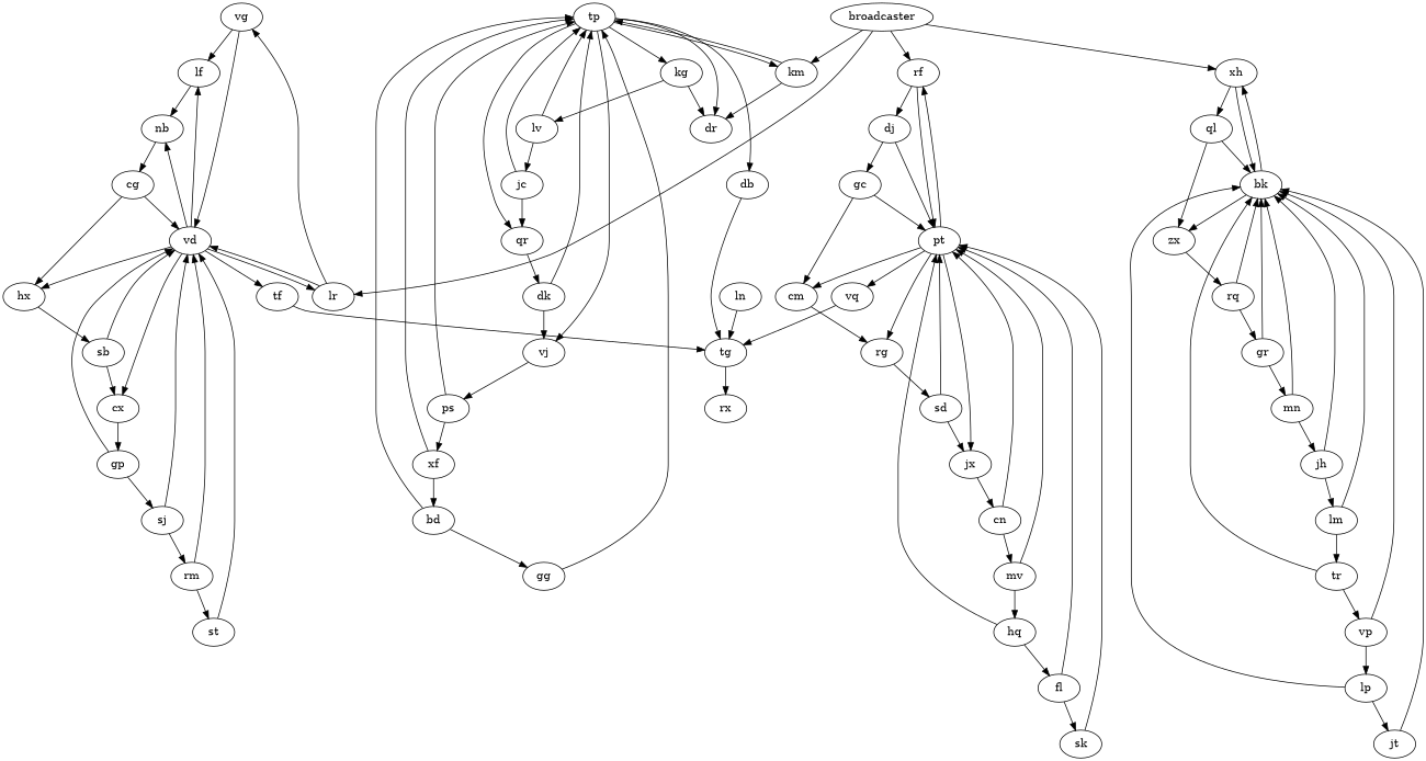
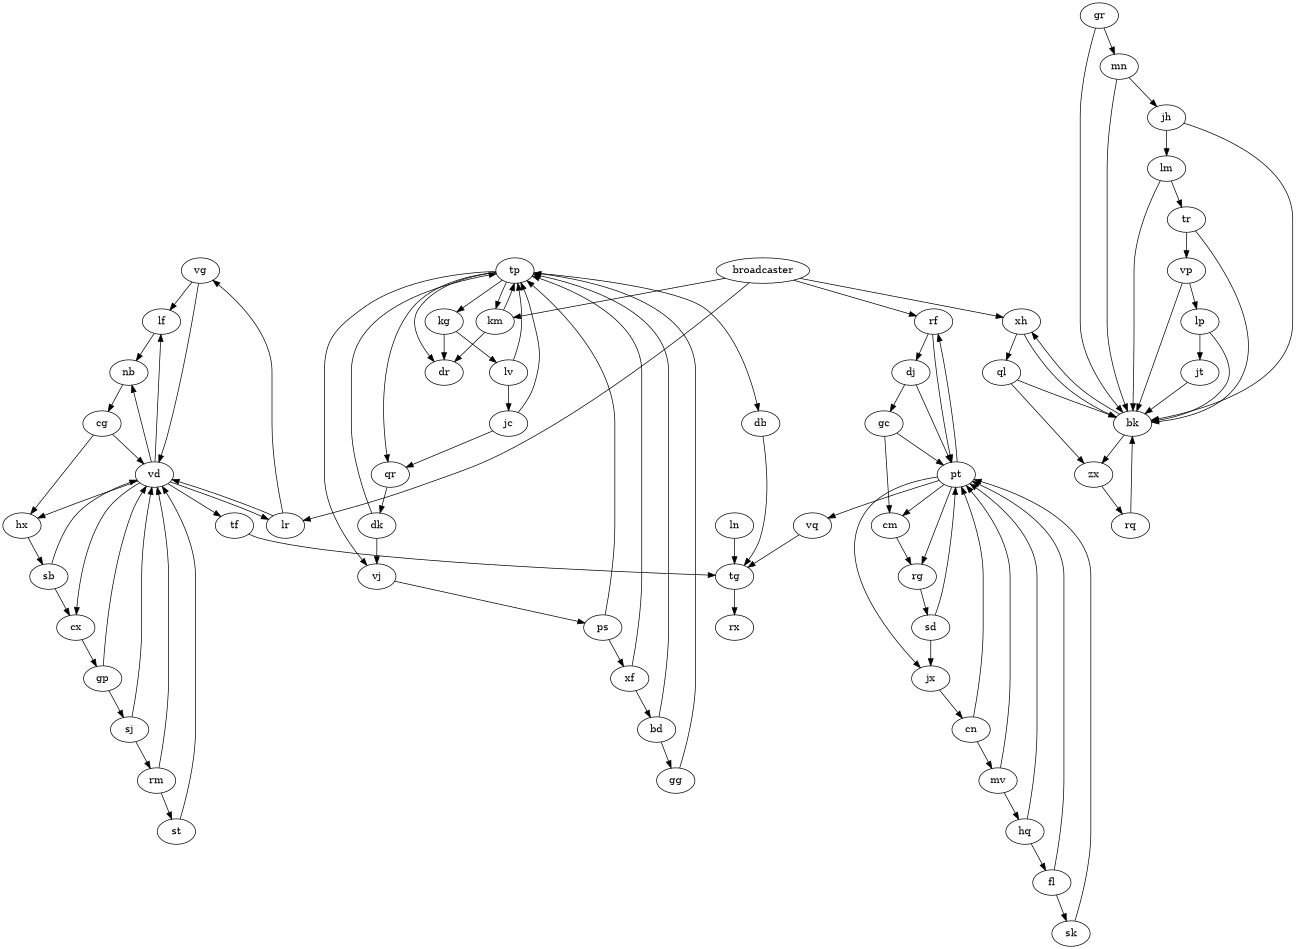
  strict digraph {
    vg
    lf
    vd
    nb
    tf
    cx
    hx
    lr
    cg
    tg
    gp
    sb
    rx
    sj
    kg
    dr
    lv
    jc
    tp
    qr
    km
    vj
    db
    cn
    mv
    pt
    hq
    jx
    rf
    vq
    cm
    rg
    fl
    dj
    sd
    sk
    gc
    rq
    bk
    gr
    xh
    zx
    mn
    ql
    ln
    jh
    lm
    vp
    lp
    jt
    dk
    ps
    xf
    rm
    st
    bd
    gg
    broadcaster
    tr
    vg -> lf
    vg -> vd
    lf -> nb
    vd -> lf
    vd -> nb
    vd -> tf
    vd -> cx
    vd -> hx
    vd -> lr
    nb -> cg
    tf -> tg
    cx -> gp
    hx -> sb
    lr -> vg
    lr -> vd
    cg -> vd
    cg -> hx
    tg -> rx
    gp -> vd
    gp -> sj
    sb -> vd
    sb -> cx
    sj -> vd
    sj -> rm
    kg -> dr
    kg -> lv
    lv -> jc
    lv -> tp
    jc -> tp
    jc -> qr
    tp -> kg
    tp -> dr
    tp -> qr
    tp -> km
    tp -> vj
    tp -> db
    qr -> dk
    km -> dr
    km -> tp
    vj -> ps
    db -> tg
    cn -> mv
    cn -> pt
    mv -> pt
    mv -> hq
    pt -> jx
    pt -> rf
    pt -> vq
    pt -> cm
    pt -> rg
    hq -> pt
    hq -> fl
    jx -> cn
    rf -> pt
    rf -> dj
    vq -> tg
    cm -> rg
    rg -> sd
    fl -> pt
    fl -> sk
    dj -> pt
    dj -> gc
    sd -> pt
    sd -> jx
    sk -> pt
    gc -> pt
    gc -> cm
    rq -> bk
-   rq -> gr
    bk -> xh
    bk -> zx
    gr -> bk
    gr -> mn
    xh -> bk
    xh -> ql
    zx -> rq
    mn -> bk
    mn -> jh
    ql -> bk
    ql -> zx
    ln -> tg
    jh -> bk
    jh -> lm
    lm -> bk
    lm -> tr
    vp -> bk
    vp -> lp
    lp -> bk
    lp -> jt
    jt -> bk
    dk -> tp
    dk -> vj
    ps -> tp
    ps -> xf
    xf -> tp
    xf -> bd
    rm -> vd
    rm -> st
    st -> vd
    bd -> tp
    bd -> gg
    gg -> tp
    broadcaster -> lr
    broadcaster -> km
    broadcaster -> rf
    broadcaster -> xh
    tr -> bk
    tr -> vp
  }
